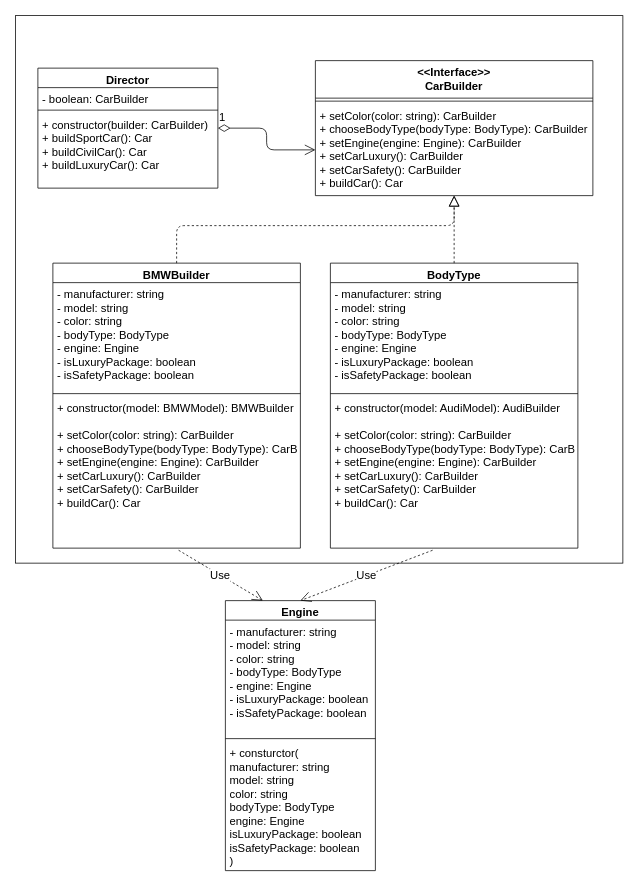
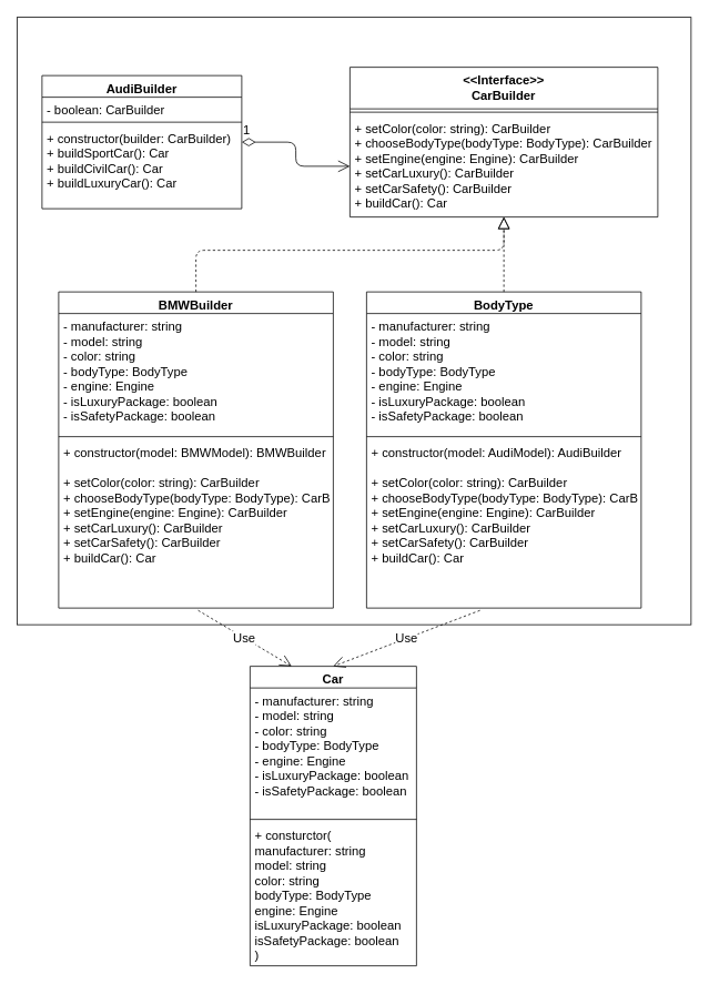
  <mxCell id="0" />
  <mxCell id="1" parent="0" />
  <mxCell id="2" value="" style="rounded=0;whiteSpace=wrap;html=1;" parent="1" vertex="1"><mxGeometry x="20" y="20" width="810" height="730" as="geometry" /></mxCell>
- <mxCell id="3" value="Engine" style="swimlane;fontStyle=1;align=center;verticalAlign=top;childLayout=stackLayout;horizontal=1;startSize=26;horizontalStack=0;resizeParent=1;resizeParentMax=0;resizeLast=0;collapsible=1;marginBottom=0;fontSize=15;" parent="1" vertex="1"><mxGeometry x="300" y="800" width="200" height="360" as="geometry" /></mxCell>
+ <mxCell id="3" value="Car" style="swimlane;fontStyle=1;align=center;verticalAlign=top;childLayout=stackLayout;horizontal=1;startSize=26;horizontalStack=0;resizeParent=1;resizeParentMax=0;resizeLast=0;collapsible=1;marginBottom=0;fontSize=15;" parent="1" vertex="1"><mxGeometry x="300" y="800" width="200" height="360" as="geometry" /></mxCell>
  <mxCell id="4" value="- manufacturer: string&#10;- model: string&#10;- color: string&#10;- bodyType: BodyType&#10;- engine: Engine&#10;- isLuxuryPackage: boolean&#10;- isSafetyPackage: boolean" style="text;strokeColor=none;fillColor=none;align=left;verticalAlign=top;spacingLeft=4;spacingRight=4;overflow=hidden;rotatable=0;points=[[0,0.5],[1,0.5]];portConstraint=eastwest;fontSize=15;" parent="3" vertex="1"><mxGeometry y="26" width="200" height="154" as="geometry" /></mxCell>
  <mxCell id="5" value="" style="line;strokeWidth=1;fillColor=none;align=left;verticalAlign=middle;spacingTop=-1;spacingLeft=3;spacingRight=3;rotatable=0;labelPosition=right;points=[];portConstraint=eastwest;fontSize=15;" parent="3" vertex="1"><mxGeometry y="180" width="200" height="8" as="geometry" /></mxCell>
  <mxCell id="6" value="+ consturctor(&#10;manufacturer: string&#10;model: string&#10;color: string&#10;bodyType: BodyType&#10;engine: Engine&#10;isLuxuryPackage: boolean&#10;isSafetyPackage: boolean&#10;)" style="text;strokeColor=none;fillColor=none;align=left;verticalAlign=top;spacingLeft=4;spacingRight=4;overflow=hidden;rotatable=0;points=[[0,0.5],[1,0.5]];portConstraint=eastwest;fontSize=15;" parent="3" vertex="1"><mxGeometry y="188" width="200" height="172" as="geometry" /></mxCell>
  <mxCell id="7" value="&lt;&lt;Interface&gt;&gt;&#10;CarBuilder" style="swimlane;fontStyle=1;align=center;verticalAlign=top;childLayout=stackLayout;horizontal=1;startSize=50;horizontalStack=0;resizeParent=1;resizeParentMax=0;resizeLast=0;collapsible=1;marginBottom=0;fontSize=15;" parent="1" vertex="1"><mxGeometry x="420" y="80" width="370" height="180" as="geometry" /></mxCell>
  <mxCell id="8" value="" style="line;strokeWidth=1;fillColor=none;align=left;verticalAlign=middle;spacingTop=-1;spacingLeft=3;spacingRight=3;rotatable=0;labelPosition=right;points=[];portConstraint=eastwest;fontSize=15;" parent="7" vertex="1"><mxGeometry y="50" width="370" height="8" as="geometry" /></mxCell>
  <mxCell id="9" value="+ setColor(color: string): CarBuilder&#10;+ chooseBodyType(bodyType: BodyType): CarBuilder&#10;+ setEngine(engine: Engine): CarBuilder&#10;+ setCarLuxury(): CarBuilder&#10;+ setCarSafety(): CarBuilder&#10;+ buildCar(): Car" style="text;strokeColor=none;fillColor=none;align=left;verticalAlign=top;spacingLeft=4;spacingRight=4;overflow=hidden;rotatable=0;points=[[0,0.5],[1,0.5]];portConstraint=eastwest;fontSize=15;" parent="7" vertex="1"><mxGeometry y="58" width="370" height="122" as="geometry" /></mxCell>
  <mxCell id="10" value="1" style="endArrow=open;html=1;endSize=12;startArrow=diamondThin;startSize=14;startFill=0;edgeStyle=orthogonalEdgeStyle;align=left;verticalAlign=bottom;fontSize=15;" parent="1" source="23" target="9" edge="1"><mxGeometry x="-1" y="3" relative="1" as="geometry"><mxPoint x="290" y="157" as="sourcePoint" /><mxPoint x="450" y="160" as="targetPoint" /></mxGeometry></mxCell>
  <mxCell id="11" value="BMWBuilder&#10;" style="swimlane;fontStyle=1;align=center;verticalAlign=top;childLayout=stackLayout;horizontal=1;startSize=26;horizontalStack=0;resizeParent=1;resizeParentMax=0;resizeLast=0;collapsible=1;marginBottom=0;fontSize=15;" parent="1" vertex="1"><mxGeometry x="70" y="350" width="330" height="380" as="geometry" /></mxCell>
  <mxCell id="12" value="- manufacturer: string&#10;- model: string&#10;- color: string&#10;- bodyType: BodyType&#10;- engine: Engine&#10;- isLuxuryPackage: boolean&#10;- isSafetyPackage: boolean" style="text;strokeColor=none;fillColor=none;align=left;verticalAlign=top;spacingLeft=4;spacingRight=4;overflow=hidden;rotatable=0;points=[[0,0.5],[1,0.5]];portConstraint=eastwest;fontSize=15;" parent="11" vertex="1"><mxGeometry y="26" width="330" height="144" as="geometry" /></mxCell>
  <mxCell id="13" value="" style="line;strokeWidth=1;fillColor=none;align=left;verticalAlign=middle;spacingTop=-1;spacingLeft=3;spacingRight=3;rotatable=0;labelPosition=right;points=[];portConstraint=eastwest;fontSize=15;" parent="11" vertex="1"><mxGeometry y="170" width="330" height="8" as="geometry" /></mxCell>
  <mxCell id="14" value="+ constructor(model: BMWModel): BMWBuilder&#10;&#10;+ setColor(color: string): CarBuilder&#10;+ chooseBodyType(bodyType: BodyType): CarBuilder&#10;+ setEngine(engine: Engine): CarBuilder&#10;+ setCarLuxury(): CarBuilder&#10;+ setCarSafety(): CarBuilder&#10;+ buildCar(): Car" style="text;strokeColor=none;fillColor=none;align=left;verticalAlign=top;spacingLeft=4;spacingRight=4;overflow=hidden;rotatable=0;points=[[0,0.5],[1,0.5]];portConstraint=eastwest;fontSize=15;" parent="11" vertex="1"><mxGeometry y="178" width="330" height="202" as="geometry" /></mxCell>
  <mxCell id="15" value="BodyType&#10;" style="swimlane;fontStyle=1;align=center;verticalAlign=top;childLayout=stackLayout;horizontal=1;startSize=26;horizontalStack=0;resizeParent=1;resizeParentMax=0;resizeLast=0;collapsible=1;marginBottom=0;fontSize=15;" parent="1" vertex="1"><mxGeometry x="440" y="350" width="330" height="380" as="geometry" /></mxCell>
  <mxCell id="16" value="- manufacturer: string&#10;- model: string&#10;- color: string&#10;- bodyType: BodyType&#10;- engine: Engine&#10;- isLuxuryPackage: boolean&#10;- isSafetyPackage: boolean" style="text;strokeColor=none;fillColor=none;align=left;verticalAlign=top;spacingLeft=4;spacingRight=4;overflow=hidden;rotatable=0;points=[[0,0.5],[1,0.5]];portConstraint=eastwest;fontSize=15;" parent="15" vertex="1"><mxGeometry y="26" width="330" height="144" as="geometry" /></mxCell>
  <mxCell id="17" value="" style="line;strokeWidth=1;fillColor=none;align=left;verticalAlign=middle;spacingTop=-1;spacingLeft=3;spacingRight=3;rotatable=0;labelPosition=right;points=[];portConstraint=eastwest;fontSize=15;" parent="15" vertex="1"><mxGeometry y="170" width="330" height="8" as="geometry" /></mxCell>
  <mxCell id="18" value="+ constructor(model: AudiModel): AudiBuilder&#10;&#10;+ setColor(color: string): CarBuilder&#10;+ chooseBodyType(bodyType: BodyType): CarBuilder&#10;+ setEngine(engine: Engine): CarBuilder&#10;+ setCarLuxury(): CarBuilder&#10;+ setCarSafety(): CarBuilder&#10;+ buildCar(): Car" style="text;strokeColor=none;fillColor=none;align=left;verticalAlign=top;spacingLeft=4;spacingRight=4;overflow=hidden;rotatable=0;points=[[0,0.5],[1,0.5]];portConstraint=eastwest;fontSize=15;" parent="15" vertex="1"><mxGeometry y="178" width="330" height="202" as="geometry" /></mxCell>
  <mxCell id="19" value="" style="endArrow=block;dashed=1;endFill=0;endSize=12;html=1;fontSize=15;exitX=0.5;exitY=0;exitDx=0;exitDy=0;edgeStyle=orthogonalEdgeStyle;" parent="1" source="11" target="9" edge="1"><mxGeometry width="160" relative="1" as="geometry"><mxPoint x="210" y="320" as="sourcePoint" /><mxPoint x="370" y="320" as="targetPoint" /><Array as="points"><mxPoint x="235" y="300" /><mxPoint x="605" y="300" /></Array></mxGeometry></mxCell>
  <mxCell id="20" value="" style="endArrow=block;dashed=1;endFill=0;endSize=12;html=1;fontSize=15;" parent="1" source="15" target="9" edge="1"><mxGeometry width="160" relative="1" as="geometry"><mxPoint x="500" y="360" as="sourcePoint" /><mxPoint x="685" y="289.5" as="targetPoint" /></mxGeometry></mxCell>
  <mxCell id="21" value="Use" style="endArrow=open;endSize=12;dashed=1;html=1;fontSize=15;exitX=0.413;exitY=1.014;exitDx=0;exitDy=0;exitPerimeter=0;entryX=0.5;entryY=0;entryDx=0;entryDy=0;" parent="1" source="18" target="3" edge="1"><mxGeometry width="160" relative="1" as="geometry"><mxPoint x="470" y="600" as="sourcePoint" /><mxPoint x="630" y="600" as="targetPoint" /></mxGeometry></mxCell>
  <mxCell id="22" value="Use" style="endArrow=open;endSize=12;dashed=1;html=1;fontSize=15;exitX=0.508;exitY=1.014;exitDx=0;exitDy=0;exitPerimeter=0;entryX=0.25;entryY=0;entryDx=0;entryDy=0;" parent="1" source="14" target="3" edge="1"><mxGeometry width="160" relative="1" as="geometry"><mxPoint x="586.29" y="742.828" as="sourcePoint" /><mxPoint x="410" y="810" as="targetPoint" /></mxGeometry></mxCell>
- <mxCell id="23" value="Director" style="swimlane;fontStyle=1;align=center;verticalAlign=top;childLayout=stackLayout;horizontal=1;startSize=26;horizontalStack=0;resizeParent=1;resizeParentMax=0;resizeLast=0;collapsible=1;marginBottom=0;fontSize=15;" parent="1" vertex="1"><mxGeometry x="50" y="90" width="240" height="160" as="geometry" /></mxCell>
+ <mxCell id="23" value="AudiBuilder" style="swimlane;fontStyle=1;align=center;verticalAlign=top;childLayout=stackLayout;horizontal=1;startSize=26;horizontalStack=0;resizeParent=1;resizeParentMax=0;resizeLast=0;collapsible=1;marginBottom=0;fontSize=15;" parent="1" vertex="1"><mxGeometry x="50" y="90" width="240" height="160" as="geometry" /></mxCell>
  <mxCell id="24" value="- boolean: CarBuilder" style="text;strokeColor=none;fillColor=none;align=left;verticalAlign=top;spacingLeft=4;spacingRight=4;overflow=hidden;rotatable=0;points=[[0,0.5],[1,0.5]];portConstraint=eastwest;fontSize=15;" parent="23" vertex="1"><mxGeometry y="26" width="240" height="26" as="geometry" /></mxCell>
  <mxCell id="25" value="" style="line;strokeWidth=1;fillColor=none;align=left;verticalAlign=middle;spacingTop=-1;spacingLeft=3;spacingRight=3;rotatable=0;labelPosition=right;points=[];portConstraint=eastwest;strokeColor=inherit;" parent="23" vertex="1"><mxGeometry y="52" width="240" height="8" as="geometry" /></mxCell>
  <mxCell id="26" value="+ constructor(builder: CarBuilder)&#10;+ buildSportCar(): Car&#10;+ buildCivilCar(): Car&#10;+ buildLuxuryCar(): Car" style="text;strokeColor=none;fillColor=none;align=left;verticalAlign=top;spacingLeft=4;spacingRight=4;overflow=hidden;rotatable=0;points=[[0,0.5],[1,0.5]];portConstraint=eastwest;fontSize=15;" parent="23" vertex="1"><mxGeometry y="60" width="240" height="100" as="geometry" /></mxCell>
